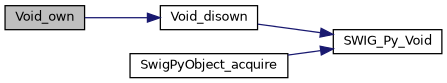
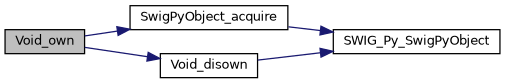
  digraph {
    rankdir=LR
    node [color=black fillcolor=white fontname=Helvetica fontsize=10 shape=record style=filled]
    edge [color=midnightblue fontname=Helvetica fontsize=10 labelfontname=Helvetica labelfontsize=10 style=solid]
    n1 [fillcolor=grey75 fontcolor=black height=0.2 label=Void_own width=0.4]
    n2 [height=0.2 label=SwigPyObject_acquire width=0.4]
    n3 [height=0.2 label=Void_disown width=0.4]
-   n4 [height=0.2 label=SWIG_Py_Void width=0.4]
+   n4 [height=0.2 label=SWIG_Py_SwigPyObject width=0.4]
+   n1 -> n2
    n1 -> n3
    n2 -> n4
    n3 -> n4
  }
